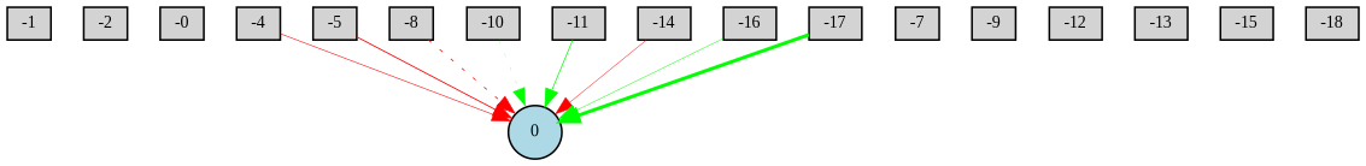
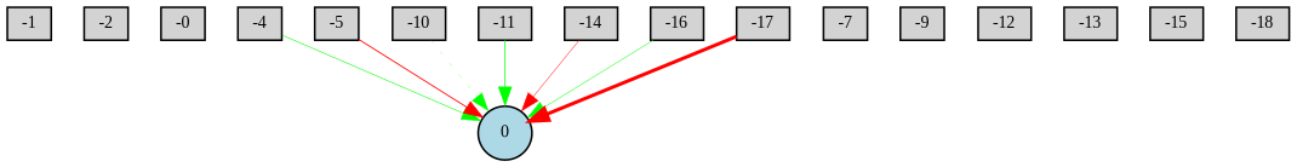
  digraph {
    fontname="Liberation Serif"
    node [fillcolor=lightgray fontname="Liberation Serif" fontsize=9 shape=box style=filled]
    edge [color=red fontname="Liberation Serif" style=solid]
    -1 [height=0.2 width=0.2]
    -2 [height=0.2 width=0.2]
    n3 [height=0.2 label=-0 width=0.2]
    -4 [height=0.2 width=0.2]
    0 [fillcolor=lightblue height=0.2 shape=circle width=0.2]
    -5 [height=0.2 width=0.2]
    -7 [height=0.2 width=0.2]
-   -8 [height=0.2 width=0.2]
    -9 [height=0.2 width=0.2]
    -10 [height=0.2 width=0.2]
    -11 [height=0.2 width=0.2]
    -12 [height=0.2 width=0.2]
    -13 [height=0.2 width=0.2]
    -14 [height=0.2 width=0.2]
    -15 [height=0.2 width=0.2]
    -16 [height=0.2 width=0.2]
    -17 [height=0.2 width=0.2]
    -18 [height=0.2 width=0.2]
-   -4 -> 0 [penwidth=0.3536758613177077]
+   -4 -> 0 [color=green penwidth=0.3536758613177077]
    -5 -> 0 [penwidth=0.5439598487073142]
-   -8 -> 0 [penwidth=0.4827871358032414 style=dotted]
    -10 -> 0 [color=green penwidth=0.12055689528630993 style=dotted]
    -11 -> 0 [color=green penwidth=0.47829221805982225]
    -14 -> 0 [penwidth=0.27339475755111803]
    -16 -> 0 [color=green penwidth=0.2937811653080312]
-   -17 -> 0 [color=green penwidth=1.9231822257443374]
+   -17 -> 0 [penwidth=1.9231822257443374]
  }
